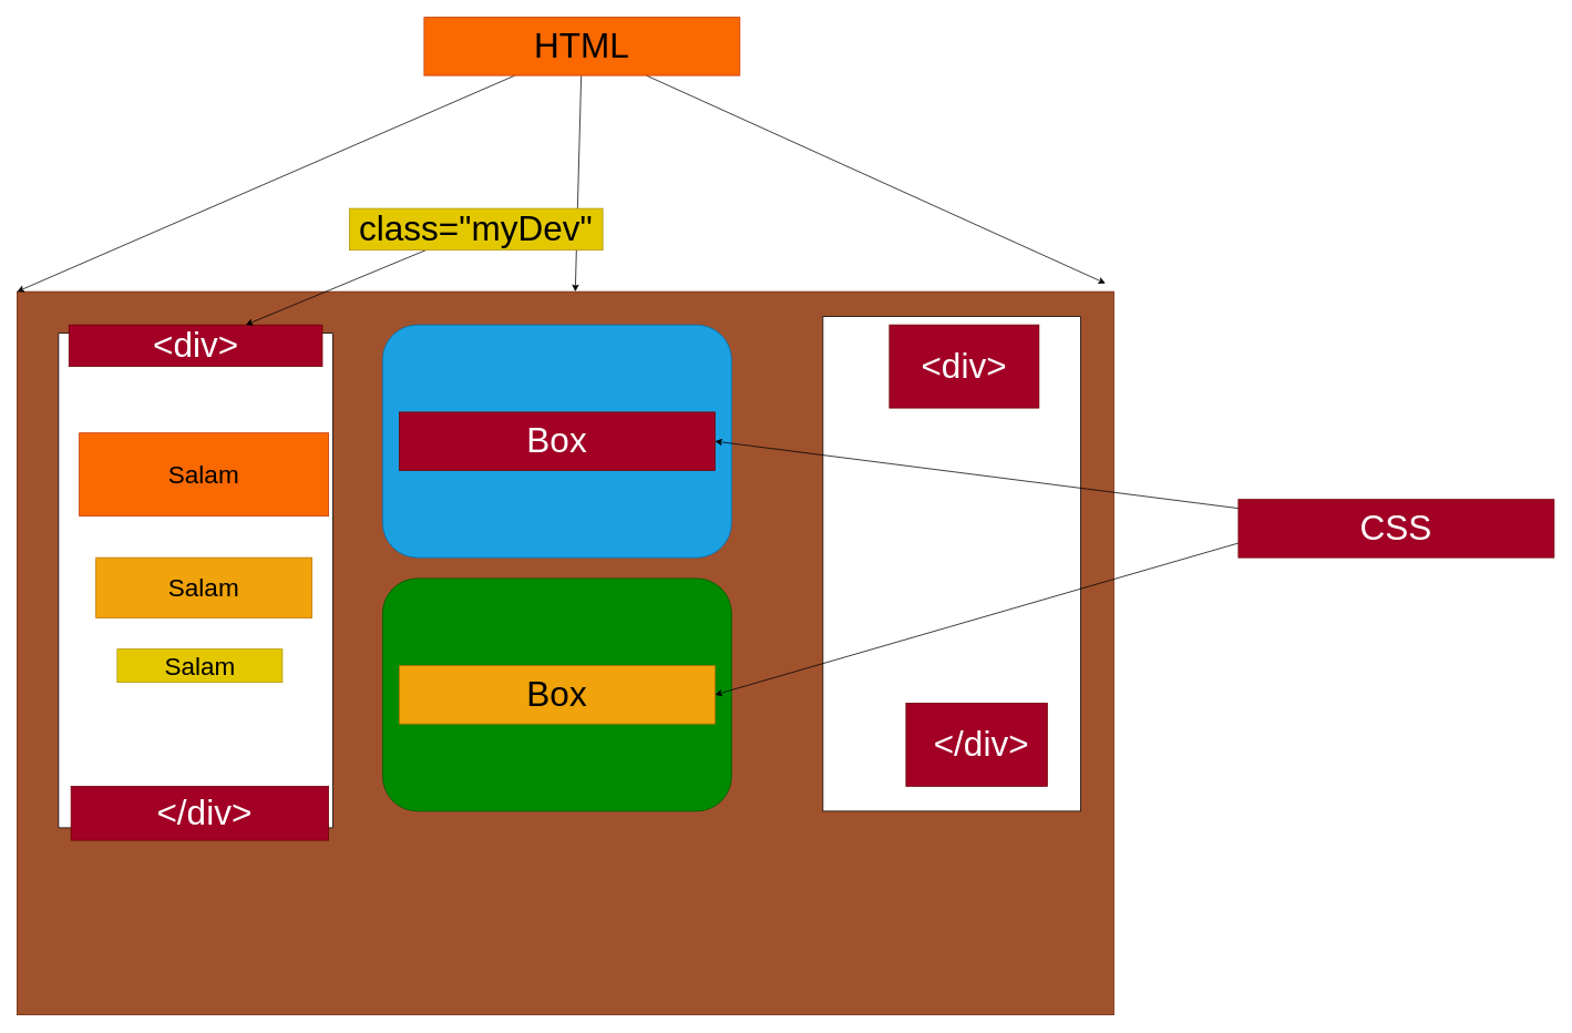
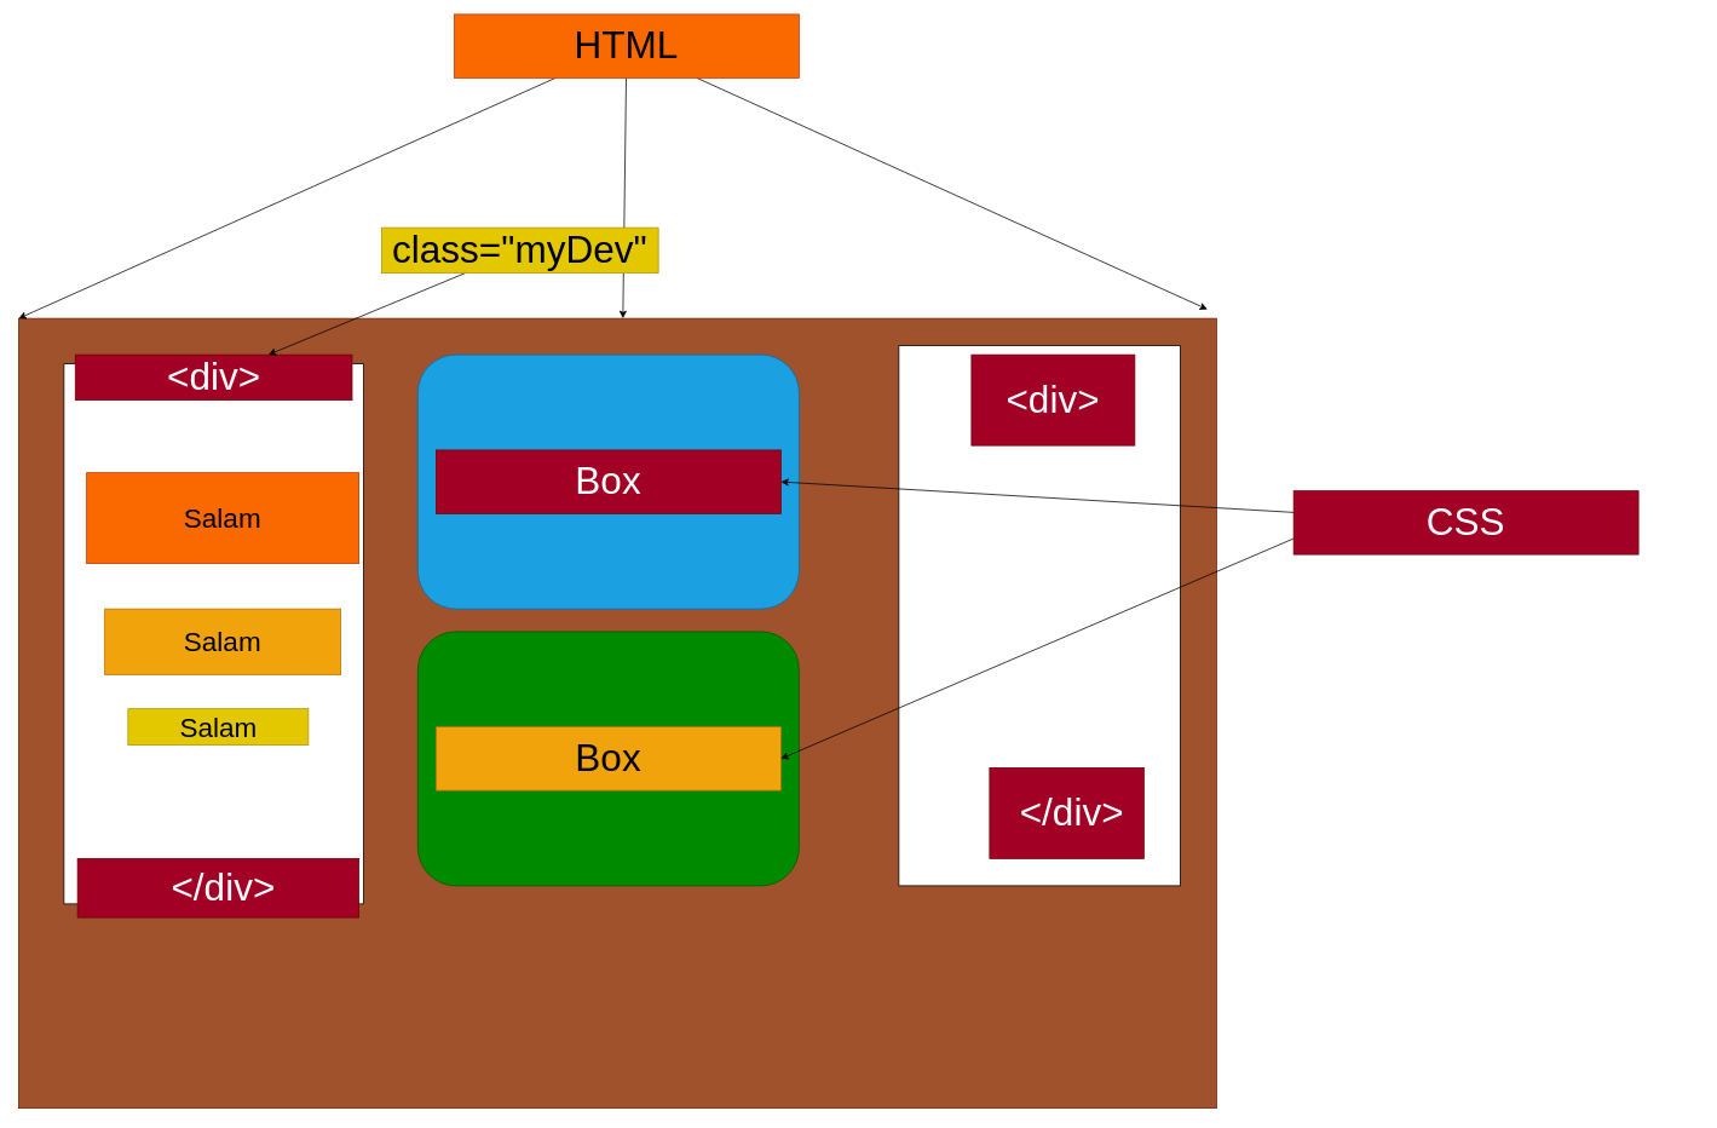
  <mxCell id="0" />
  <mxCell id="1" parent="0" />
  <mxCell id="2" value="" style="rounded=0;whiteSpace=wrap;html=1;fillColor=#a0522d;fontColor=#ffffff;strokeColor=#6D1F00;" vertex="1" parent="1"><mxGeometry x="20" y="350" width="1320" height="870" as="geometry" /></mxCell>
  <mxCell id="3" value="" style="rounded=1;whiteSpace=wrap;html=1;fillColor=#1ba1e2;fontColor=#ffffff;strokeColor=#006EAF;" vertex="1" parent="1"><mxGeometry x="460" y="390" width="420" height="280" as="geometry" /></mxCell>
  <mxCell id="4" value="" style="rounded=0;whiteSpace=wrap;html=1;" vertex="1" parent="1"><mxGeometry x="70" y="400" width="330" height="595" as="geometry" /></mxCell>
  <mxCell id="5" value="" style="rounded=0;whiteSpace=wrap;html=1;" vertex="1" parent="1"><mxGeometry x="990" y="380" width="310" height="595" as="geometry" /></mxCell>
  <mxCell id="6" value="" style="rounded=1;whiteSpace=wrap;html=1;fillColor=#008a00;fontColor=#ffffff;strokeColor=#005700;" vertex="1" parent="1"><mxGeometry x="460" y="695" width="420" height="280" as="geometry" /></mxCell>
  <mxCell id="7" style="edgeStyle=none;html=1;fontSize=42;" edge="1" parent="1" source="10" target="2"><mxGeometry relative="1" as="geometry" /></mxCell>
  <mxCell id="8" style="edgeStyle=none;html=1;entryX=0;entryY=0;entryDx=0;entryDy=0;fontSize=42;" edge="1" parent="1" source="10" target="2"><mxGeometry relative="1" as="geometry" /></mxCell>
  <mxCell id="9" style="edgeStyle=none;html=1;fontSize=42;" edge="1" parent="1" source="10"><mxGeometry relative="1" as="geometry"><mxPoint x="1330" y="340" as="targetPoint" /></mxGeometry></mxCell>
- <mxCell id="10" value="&lt;font style=&quot;font-size: 42px;&quot;&gt;HTML&lt;/font&gt;" style="text;html=1;strokeColor=#C73500;fillColor=#fa6800;align=center;verticalAlign=middle;whiteSpace=wrap;rounded=0;fontColor=#000000;" vertex="1" parent="1"><mxGeometry x="510" y="20" width="380" height="70" as="geometry" /></mxCell>
+ <mxCell id="10" value="&lt;font style=&quot;font-size: 42px;&quot;&gt;HTML&lt;/font&gt;" style="text;html=1;strokeColor=#C73500;fillColor=#fa6800;align=center;verticalAlign=middle;whiteSpace=wrap;rounded=0;fontColor=#000000;" vertex="1" parent="1"><mxGeometry x="500" y="15" width="380" height="70" as="geometry" /></mxCell>
  <mxCell id="11" value="&lt;font style=&quot;font-size: 42px;&quot;&gt;Box&lt;/font&gt;" style="text;html=1;strokeColor=#6F0000;fillColor=#a20025;align=center;verticalAlign=middle;whiteSpace=wrap;rounded=0;fontColor=#ffffff;" vertex="1" parent="1"><mxGeometry x="480" y="495" width="380" height="70" as="geometry" /></mxCell>
  <mxCell id="12" value="&lt;font style=&quot;font-size: 42px;&quot;&gt;Box&lt;/font&gt;" style="text;html=1;strokeColor=#BD7000;fillColor=#f0a30a;align=center;verticalAlign=middle;whiteSpace=wrap;rounded=0;fontColor=#000000;" vertex="1" parent="1"><mxGeometry x="480" y="800" width="380" height="70" as="geometry" /></mxCell>
  <mxCell id="13" style="edgeStyle=none;html=1;entryX=1;entryY=0.5;entryDx=0;entryDy=0;fontSize=42;" edge="1" parent="1" source="15" target="11"><mxGeometry relative="1" as="geometry" /></mxCell>
  <mxCell id="14" style="edgeStyle=none;html=1;entryX=1;entryY=0.5;entryDx=0;entryDy=0;fontSize=42;exitX=0;exitY=0.75;exitDx=0;exitDy=0;" edge="1" parent="1" source="15" target="12"><mxGeometry relative="1" as="geometry" /></mxCell>
- <mxCell id="15" value="&lt;font style=&quot;font-size: 42px;&quot;&gt;CSS&lt;/font&gt;" style="text;html=1;strokeColor=#6F0000;fillColor=#a20025;align=center;verticalAlign=middle;whiteSpace=wrap;rounded=0;fontColor=#ffffff;" vertex="1" parent="1"><mxGeometry x="1490" y="600" width="380" height="70" as="geometry" /></mxCell>
+ <mxCell id="15" value="&lt;font style=&quot;font-size: 42px;&quot;&gt;CSS&lt;/font&gt;" style="text;html=1;strokeColor=#6F0000;fillColor=#a20025;align=center;verticalAlign=middle;whiteSpace=wrap;rounded=0;fontColor=#ffffff;" vertex="1" parent="1"><mxGeometry x="1425" y="540" width="380" height="70" as="geometry" /></mxCell>
  <mxCell id="16" value="&lt;font style=&quot;font-size: 42px;&quot;&gt;&amp;lt;div&amp;gt;&lt;br&gt;&lt;/font&gt;" style="text;html=1;strokeColor=#6F0000;fillColor=#a20025;align=center;verticalAlign=middle;whiteSpace=wrap;rounded=0;fontColor=#ffffff;" vertex="1" parent="1"><mxGeometry x="82.5" y="390" width="305" height="50" as="geometry" /></mxCell>
  <mxCell id="17" value="&lt;font style=&quot;font-size: 42px;&quot;&gt;&amp;nbsp;&amp;lt;/div&amp;gt;&lt;/font&gt;" style="text;html=1;strokeColor=#6F0000;fillColor=#a20025;align=center;verticalAlign=middle;whiteSpace=wrap;rounded=0;fontColor=#ffffff;" vertex="1" parent="1"><mxGeometry x="85" y="945" width="310" height="65" as="geometry" /></mxCell>
  <mxCell id="18" value="&lt;font style=&quot;font-size: 42px;&quot;&gt;&amp;lt;div&amp;gt;&lt;br&gt;&lt;/font&gt;" style="text;html=1;strokeColor=#6F0000;fillColor=#a20025;align=center;verticalAlign=middle;whiteSpace=wrap;rounded=0;fontColor=#ffffff;" vertex="1" parent="1"><mxGeometry x="1070" y="390" width="180" height="100" as="geometry" /></mxCell>
  <mxCell id="19" value="&lt;font style=&quot;font-size: 42px;&quot;&gt;&amp;nbsp;&amp;lt;/div&amp;gt;&lt;/font&gt;" style="text;html=1;strokeColor=#6F0000;fillColor=#a20025;align=center;verticalAlign=middle;whiteSpace=wrap;rounded=0;fontColor=#ffffff;" vertex="1" parent="1"><mxGeometry x="1090" y="845" width="170" height="100" as="geometry" /></mxCell>
  <mxCell id="20" value="&lt;font style=&quot;&quot;&gt;&lt;font style=&quot;font-size: 30px;&quot;&gt;Salam&lt;/font&gt;&lt;br&gt;&lt;/font&gt;" style="text;html=1;strokeColor=#C73500;fillColor=#fa6800;align=center;verticalAlign=middle;whiteSpace=wrap;rounded=0;fontColor=#000000;" vertex="1" parent="1"><mxGeometry x="95" y="520" width="300" height="100" as="geometry" /></mxCell>
  <mxCell id="21" value="&lt;font style=&quot;&quot;&gt;&lt;font style=&quot;font-size: 30px;&quot;&gt;Salam&lt;/font&gt;&lt;br&gt;&lt;/font&gt;" style="text;html=1;strokeColor=#BD7000;fillColor=#f0a30a;align=center;verticalAlign=middle;whiteSpace=wrap;rounded=0;fontColor=#000000;" vertex="1" parent="1"><mxGeometry x="115" y="670" width="260" height="72.5" as="geometry" /></mxCell>
  <mxCell id="22" value="&lt;font style=&quot;&quot;&gt;&lt;font style=&quot;font-size: 30px;&quot;&gt;Salam&lt;/font&gt;&lt;br&gt;&lt;/font&gt;" style="text;html=1;strokeColor=#B09500;fillColor=#e3c800;align=center;verticalAlign=middle;whiteSpace=wrap;rounded=0;fontColor=#000000;" vertex="1" parent="1"><mxGeometry x="140.63" y="780" width="198.75" height="40" as="geometry" /></mxCell>
  <mxCell id="23" style="edgeStyle=none;html=1;fontSize=30;fontColor=#3D71FF;" edge="1" parent="1" source="24" target="16"><mxGeometry relative="1" as="geometry" /></mxCell>
  <mxCell id="24" value="&lt;font style=&quot;font-size: 42px;&quot;&gt;class=&quot;myDev&quot;&lt;br&gt;&lt;/font&gt;" style="text;html=1;strokeColor=#B09500;fillColor=#e3c800;align=center;verticalAlign=middle;whiteSpace=wrap;rounded=0;fontColor=#000000;" vertex="1" parent="1"><mxGeometry x="420" y="250" width="305" height="50" as="geometry" /></mxCell>
